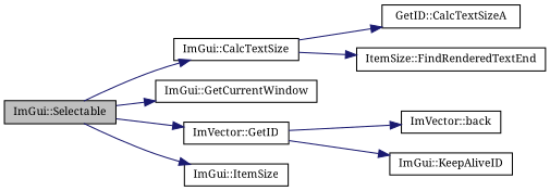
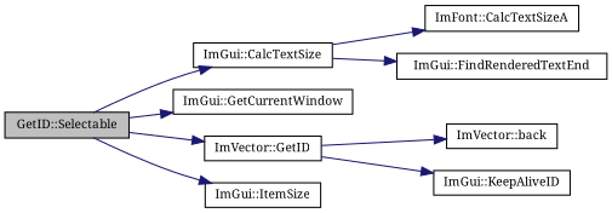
  digraph {
    fontname="Noto Serif"
    rankdir=LR
    node [color=black fillcolor=white fontname="Noto Serif" fontsize=10 shape=record style=filled]
    edge [color=midnightblue fontname="Noto Serif" fontsize=10 labelfontname=Helvetica labelfontsize=10 style=solid]
-   n1 [fillcolor=grey75 fontcolor=black height=0.2 label="ImGui::Selectable" width=0.4]
+   n1 [fillcolor=grey75 fontcolor=black height=0.2 label="GetID::Selectable" width=0.4]
    n2 [height=0.2 label="ImGui::CalcTextSize" width=0.4]
    n3 [height=0.2 label="ImGui::GetCurrentWindow" width=0.4]
    n4 [height=0.2 label="ImVector::GetID" width=0.4]
    n5 [height=0.2 label="ImGui::ItemSize" width=0.4]
-   n6 [height=0.2 label="GetID::CalcTextSizeA" width=0.4]
-   n7 [height=0.2 label="ItemSize::FindRenderedTextEnd" width=0.4]
+   n6 [height=0.2 label="ImFont::CalcTextSizeA" width=0.4]
+   n7 [height=0.2 label="ImGui::FindRenderedTextEnd" width=0.4]
    n8 [height=0.2 label="ImVector::back" width=0.4]
    n9 [height=0.2 label="ImGui::KeepAliveID" width=0.4]
    n1 -> n2
    n1 -> n3
    n1 -> n4
    n1 -> n5
    n2 -> n6
    n2 -> n7
    n4 -> n8
    n4 -> n9
  }
